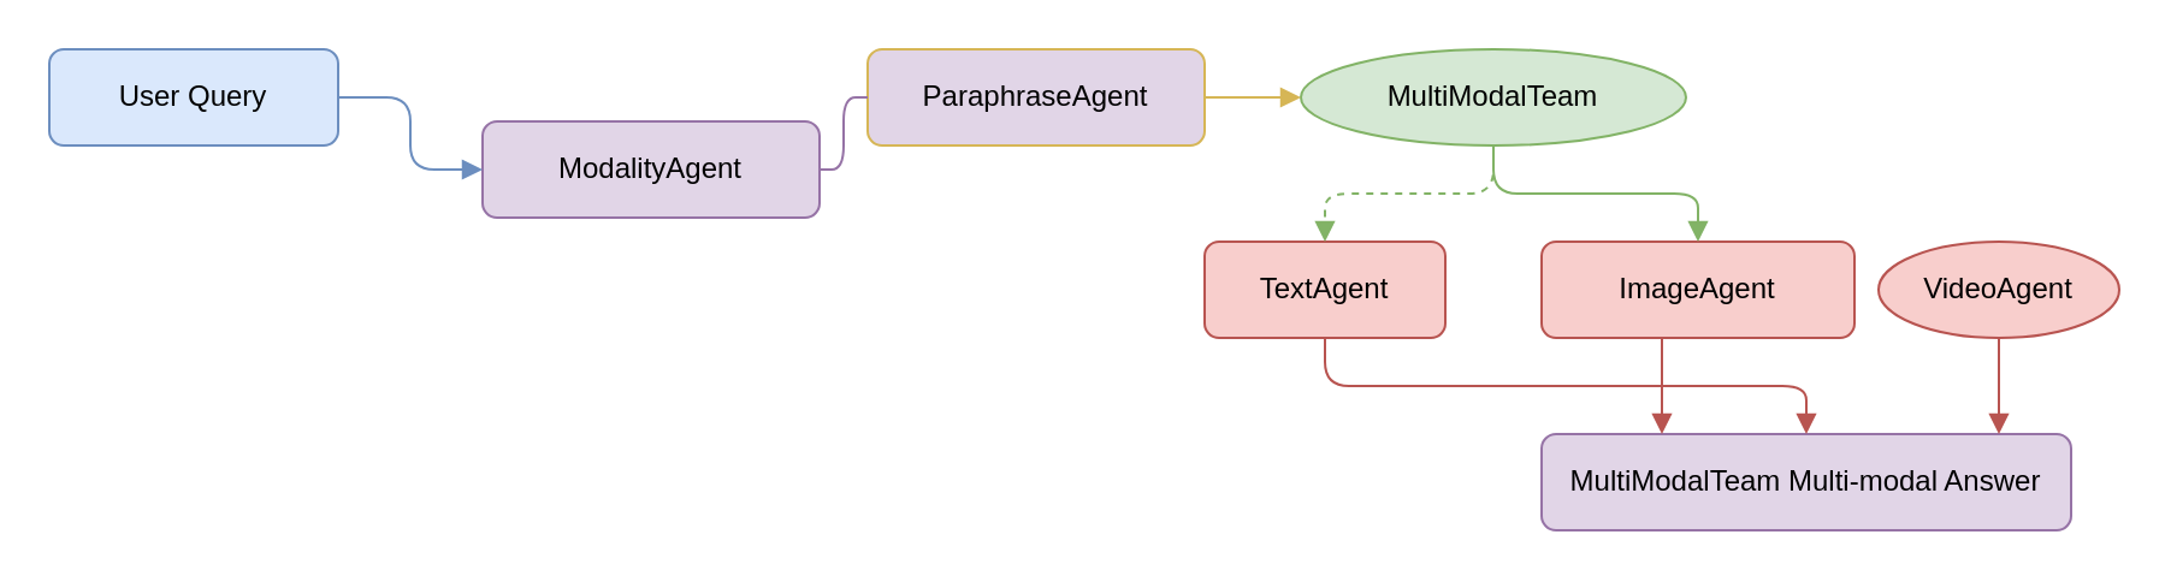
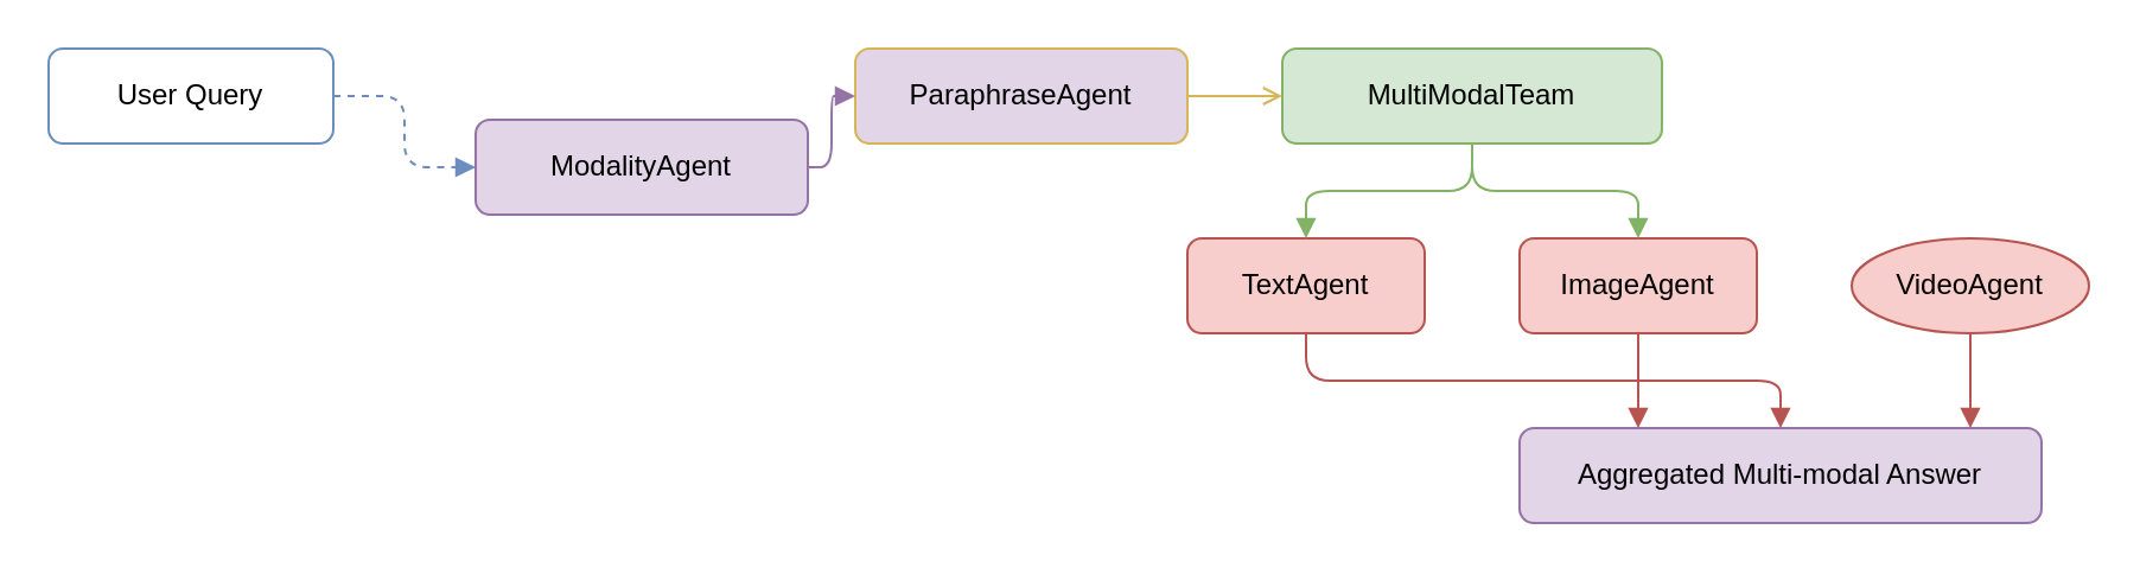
  <mxCell id="0" />
  <mxCell id="1" parent="0" />
- <mxCell id="2" value="User Query" style="rounded=1;whiteSpace=wrap;html=1;fillColor=#dae8fc;strokeColor=#6c8ebf;" vertex="1" parent="1"><mxGeometry x="20" y="20" width="120" height="40" as="geometry" /></mxCell>
+ <mxCell id="2" value="User Query" style="rounded=1;whiteSpace=wrap;html=1;fillColor=#ffffff;strokeColor=#6c8ebf;" vertex="1" parent="1"><mxGeometry x="20" y="20" width="120" height="40" as="geometry" /></mxCell>
  <mxCell id="3" value="ModalityAgent" style="rounded=1;whiteSpace=wrap;html=1;fillColor=#e1d5e7;strokeColor=#9673a6;" vertex="1" parent="1"><mxGeometry x="200" y="50" width="140" height="40" as="geometry" /></mxCell>
- <mxCell id="4" style="edgeStyle=orthogonalEdgeStyle;endArrow=block;html=1;strokeColor=#6c8ebf;" edge="1" parent="1" source="2" target="3"><mxGeometry relative="1" as="geometry" /></mxCell>
+ <mxCell id="4" style="edgeStyle=orthogonalEdgeStyle;endArrow=block;html=1;strokeColor=#6c8ebf;dashed=1;" edge="1" parent="1" source="2" target="3"><mxGeometry relative="1" as="geometry" /></mxCell>
  <mxCell id="5" value="ParaphraseAgent" style="rounded=1;whiteSpace=wrap;html=1;fillColor=#e1d5e7;strokeColor=#d6b656;" vertex="1" parent="1"><mxGeometry x="360" y="20" width="140" height="40" as="geometry" /></mxCell>
- <mxCell id="6" style="edgeStyle=orthogonalEdgeStyle;endArrow=none;html=1;strokeColor=#9673a6;" edge="1" parent="1" source="3" target="5"><mxGeometry relative="1" as="geometry" /></mxCell>
- <mxCell id="7" value="MultiModalTeam" style="ellipse;whiteSpace=wrap;html=1;fillColor=#d5e8d4;strokeColor=#82b366;" vertex="1" parent="1"><mxGeometry x="540" y="20" width="160" height="40" as="geometry" /></mxCell>
- <mxCell id="8" style="edgeStyle=orthogonalEdgeStyle;endArrow=block;html=1;strokeColor=#d6b656;" edge="1" parent="1" source="5" target="7"><mxGeometry relative="1" as="geometry" /></mxCell>
+ <mxCell id="6" style="edgeStyle=orthogonalEdgeStyle;endArrow=block;html=1;strokeColor=#9673a6;" edge="1" parent="1" source="3" target="5"><mxGeometry relative="1" as="geometry" /></mxCell>
+ <mxCell id="7" value="MultiModalTeam" style="rounded=1;whiteSpace=wrap;html=1;fillColor=#d5e8d4;strokeColor=#82b366;" vertex="1" parent="1"><mxGeometry x="540" y="20" width="160" height="40" as="geometry" /></mxCell>
+ <mxCell id="8" style="edgeStyle=orthogonalEdgeStyle;endArrow=open;html=1;strokeColor=#d6b656;" edge="1" parent="1" source="5" target="7"><mxGeometry relative="1" as="geometry" /></mxCell>
  <mxCell id="9" value="TextAgent" style="rounded=1;whiteSpace=wrap;html=1;fillColor=#f8cecc;strokeColor=#b85450;" vertex="1" parent="1"><mxGeometry x="500" y="100" width="100" height="40" as="geometry" /></mxCell>
- <mxCell id="10" value="ImageAgent" style="rounded=1;whiteSpace=wrap;html=1;fillColor=#f8cecc;strokeColor=#b85450;" vertex="1" parent="1"><mxGeometry x="640" y="100" width="130" height="40" as="geometry" /></mxCell>
+ <mxCell id="10" value="ImageAgent" style="rounded=1;whiteSpace=wrap;html=1;fillColor=#f8cecc;strokeColor=#b85450;" vertex="1" parent="1"><mxGeometry x="640" y="100" width="100" height="40" as="geometry" /></mxCell>
  <mxCell id="11" value="VideoAgent" style="ellipse;whiteSpace=wrap;html=1;fillColor=#f8cecc;strokeColor=#b85450;" vertex="1" parent="1"><mxGeometry x="780" y="100" width="100" height="40" as="geometry" /></mxCell>
- <mxCell id="12" style="edgeStyle=orthogonalEdgeStyle;endArrow=block;html=1;strokeColor=#82b366;dashed=1;" edge="1" parent="1" source="7" target="9"><mxGeometry relative="1" as="geometry" /></mxCell>
+ <mxCell id="12" style="edgeStyle=orthogonalEdgeStyle;endArrow=block;html=1;strokeColor=#82b366;" edge="1" parent="1" source="7" target="9"><mxGeometry relative="1" as="geometry" /></mxCell>
  <mxCell id="13" style="edgeStyle=orthogonalEdgeStyle;endArrow=block;html=1;strokeColor=#82b366;" edge="1" parent="1" source="7" target="10"><mxGeometry relative="1" as="geometry" /></mxCell>
- <mxCell id="14" value="MultiModalTeam Multi-modal Answer" style="rounded=1;whiteSpace=wrap;html=1;fillColor=#e1d5e7;strokeColor=#9673a6;" vertex="1" parent="1"><mxGeometry x="640" y="180" width="220" height="40" as="geometry" /></mxCell>
+ <mxCell id="14" value="Aggregated Multi-modal Answer" style="rounded=1;whiteSpace=wrap;html=1;fillColor=#e1d5e7;strokeColor=#9673a6;" vertex="1" parent="1"><mxGeometry x="640" y="180" width="220" height="40" as="geometry" /></mxCell>
  <mxCell id="15" style="edgeStyle=elbowEdgeStyle;elbow=vertical;endArrow=block;html=1;strokeColor=#b85450;" edge="1" parent="1" source="9" target="14"><mxGeometry relative="1" as="geometry"><Array as="points"><mxPoint x="550" y="160" /></Array></mxGeometry></mxCell>
  <mxCell id="16" style="edgeStyle=elbowEdgeStyle;elbow=vertical;endArrow=block;html=1;strokeColor=#b85450;" edge="1" parent="1" source="10" target="14"><mxGeometry relative="1" as="geometry"><Array as="points"><mxPoint x="690" y="160" /></Array></mxGeometry></mxCell>
  <mxCell id="17" style="edgeStyle=elbowEdgeStyle;elbow=vertical;endArrow=block;html=1;strokeColor=#b85450;" edge="1" parent="1" source="11" target="14"><mxGeometry relative="1" as="geometry"><Array as="points"><mxPoint x="830" y="160" /></Array></mxGeometry></mxCell>
